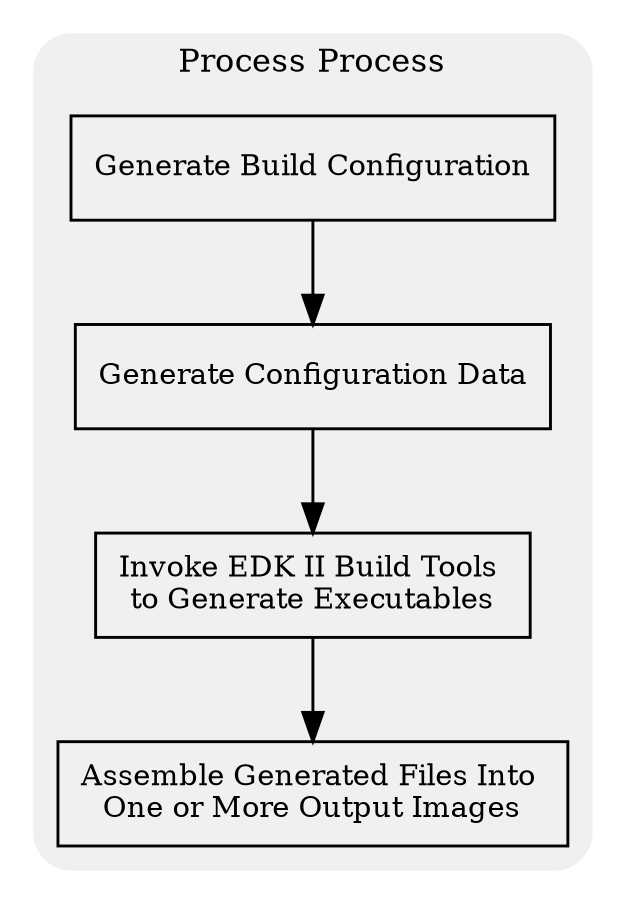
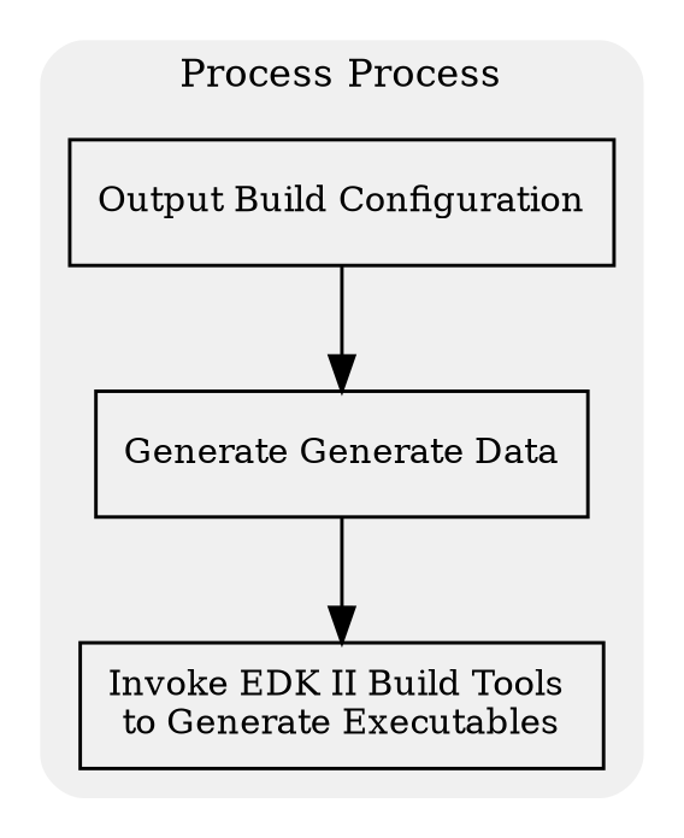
  digraph {
    compound=true
    node [fontsize=10 shape=rectangle]
    edge [fontsize=10]
-   "Generate Build Configuration"
-   "Generate Configuration Data"
+   "Generate Build Configuration" [label="Output Build Configuration"]
+   "Generate Configuration Data" [label="Generate Generate Data"]
    "Invoke EDK II Build Tools \nto Generate Executables"
-   "Assemble Generated Files Into \nOne or More Output Images"
    subgraph cluster_1 {
      color="#F0F0F0"
      fontsize=11
      label="Process Process"
      style="filled,rounded"
      "Generate Build Configuration"
      "Generate Configuration Data"
      "Invoke EDK II Build Tools \nto Generate Executables"
-     "Assemble Generated Files Into \nOne or More Output Images"
    }
    "Generate Build Configuration" -> "Generate Configuration Data"
    "Generate Configuration Data" -> "Invoke EDK II Build Tools \nto Generate Executables"
-   "Invoke EDK II Build Tools \nto Generate Executables" -> "Assemble Generated Files Into \nOne or More Output Images"
  }
